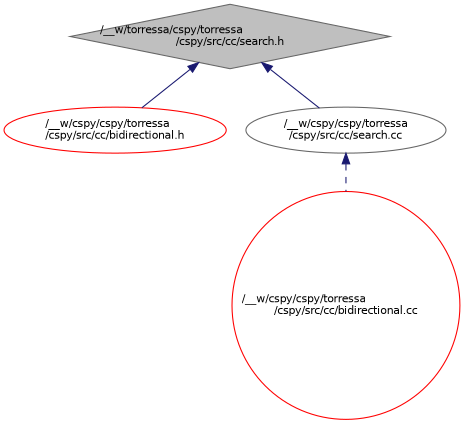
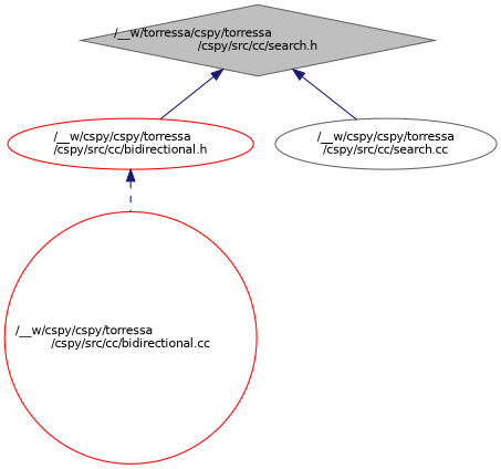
  digraph {
    node [color=gray40 fontname=Helvetica fontsize=10 shape=ellipse]
    edge [color=midnightblue dir=back fontname=Helvetica fontsize=10 labelfontname=Helvetica labelfontsize=10 style=solid]
    n1 [fillcolor=grey75 fontcolor=black height=0.2 label="/__w/torressa/cspy/torressa\l/cspy/src/cc/search.h" shape=diamond style=filled width=0.4]
    n2 [color=red height=0.2 label="/__w/cspy/cspy/torressa\l/cspy/src/cc/bidirectional.h" width=0.4]
    n3 [height=0.2 label="/__w/cspy/cspy/torressa\l/cspy/src/cc/search.cc" width=0.4]
    n4 [color=red height=0.2 label="/__w/cspy/cspy/torressa\l/cspy/src/cc/bidirectional.cc" shape=circle width=0.4]
    n1 -> n2
    n1 -> n3
-   n3 -> n4 [style=dashed]
+   n2 -> n4 [style=dashed]
  }
